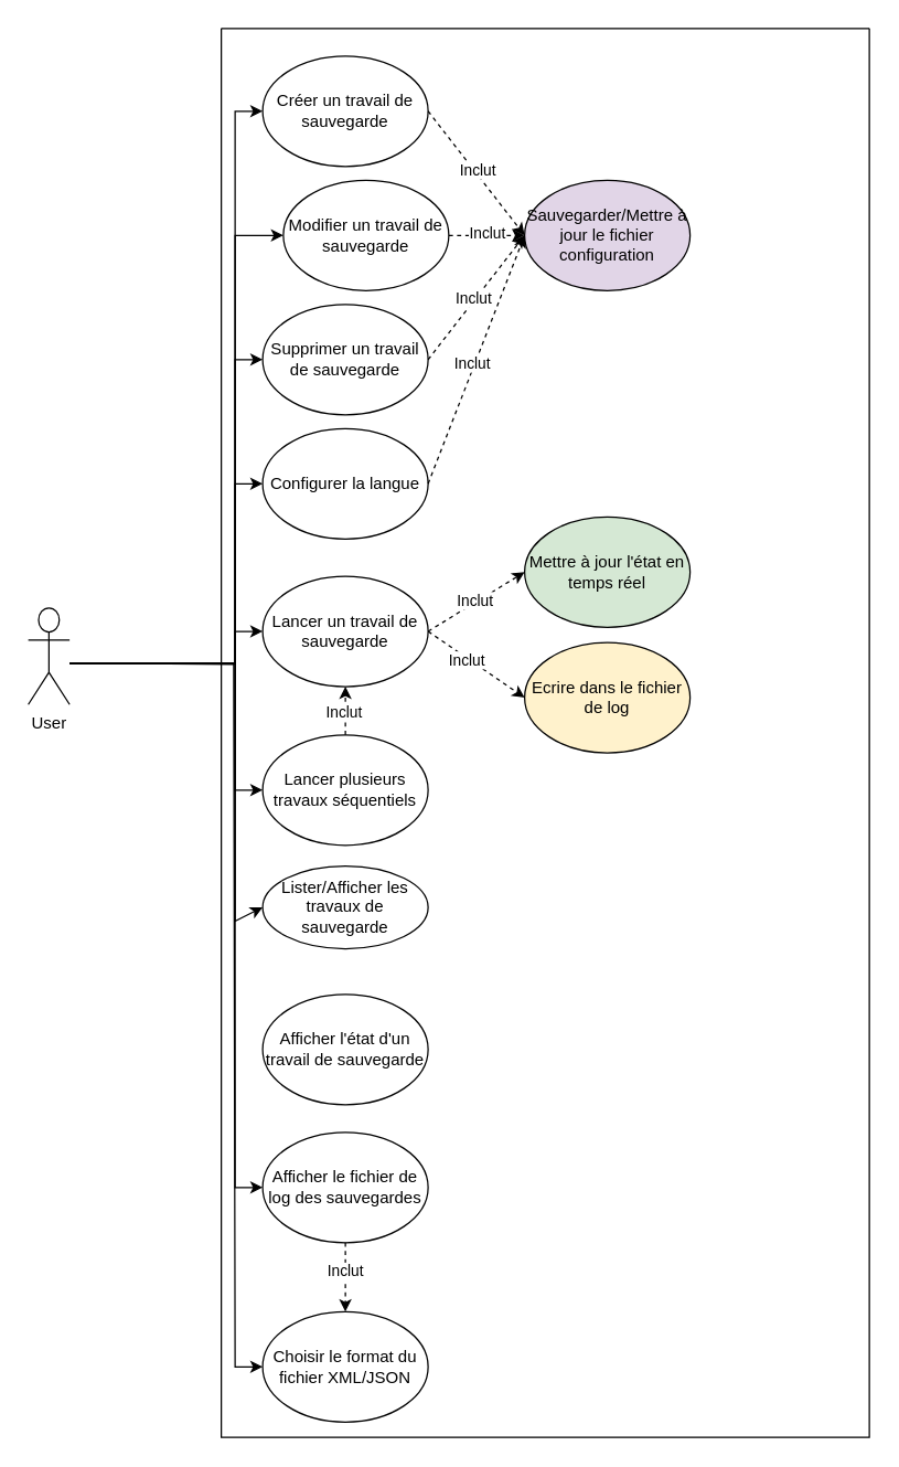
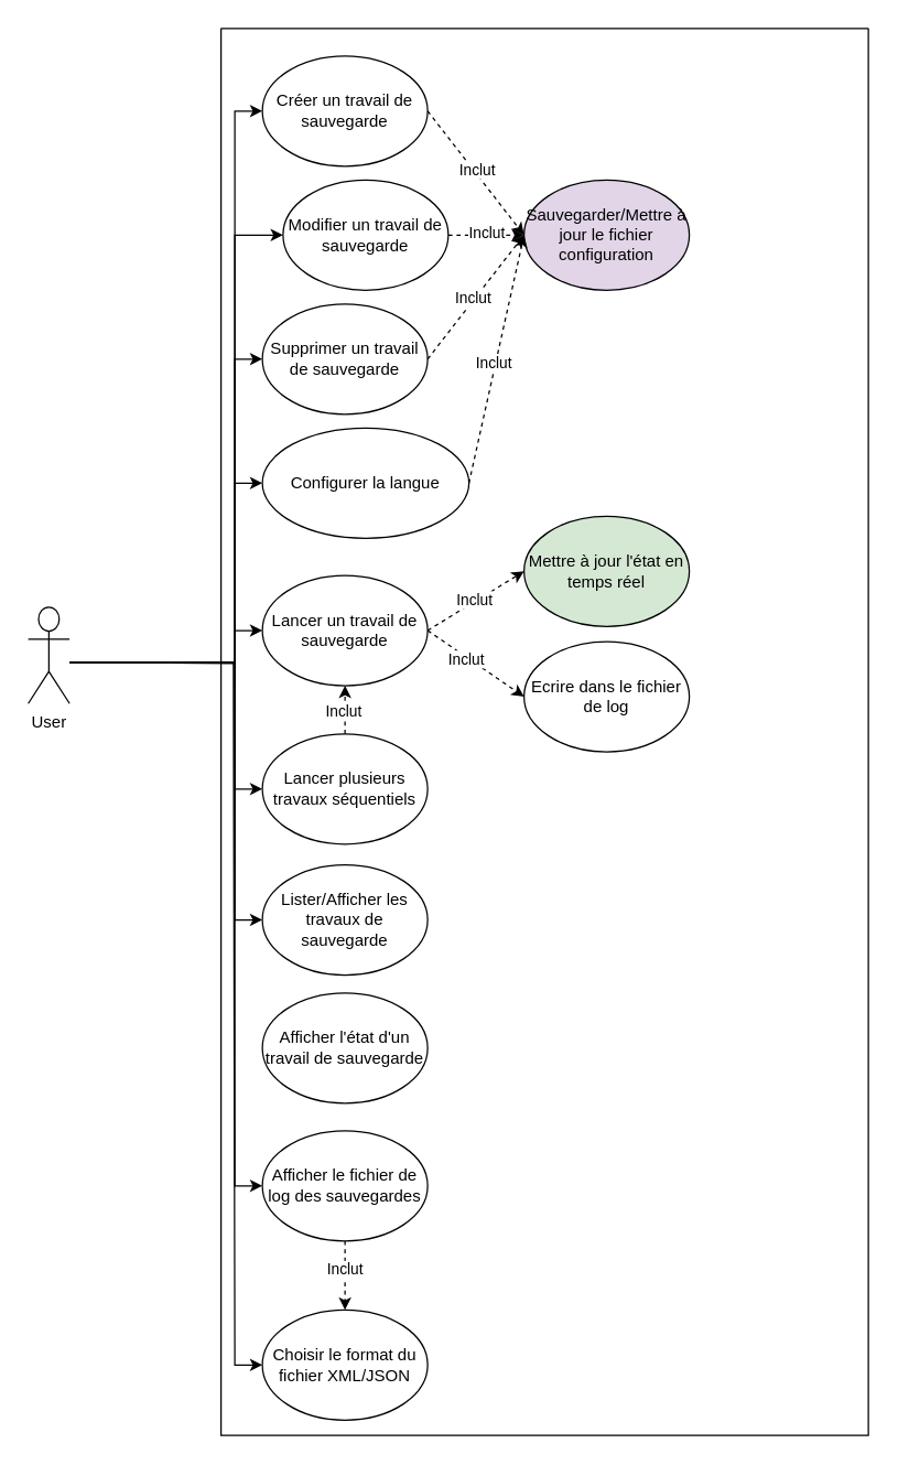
  <mxCell id="0" />
  <mxCell id="1" parent="0" />
  <mxCell id="2" value="" style="swimlane;startSize=0;" vertex="1" parent="1"><mxGeometry x="160" y="20" width="470" height="1021" as="geometry" /></mxCell>
  <mxCell id="3" value="Créer un travail de sauvegarde" style="ellipse;whiteSpace=wrap;html=1;" vertex="1" parent="2"><mxGeometry x="30" y="20" width="120" height="80" as="geometry" /></mxCell>
  <mxCell id="4" value="Modifier un travail de sauvegarde" style="ellipse;whiteSpace=wrap;html=1;" vertex="1" parent="2"><mxGeometry x="45" y="110" width="120" height="80" as="geometry" /></mxCell>
  <mxCell id="5" value="Supprimer un travail de sauvegarde" style="ellipse;whiteSpace=wrap;html=1;" vertex="1" parent="2"><mxGeometry x="30" y="200" width="120" height="80" as="geometry" /></mxCell>
  <mxCell id="6" value="Lancer un travail de sauvegarde" style="ellipse;whiteSpace=wrap;html=1;" vertex="1" parent="2"><mxGeometry x="30" y="397" width="120" height="80" as="geometry" /></mxCell>
- <mxCell id="7" value="Lister/Afficher les travaux de sauvegarde" style="ellipse;whiteSpace=wrap;html=1;" vertex="1" parent="2"><mxGeometry x="30" y="607" width="120" height="60" as="geometry" /></mxCell>
+ <mxCell id="7" value="Lister/Afficher les travaux de sauvegarde" style="ellipse;whiteSpace=wrap;html=1;" vertex="1" parent="2"><mxGeometry x="30" y="607" width="120" height="80" as="geometry" /></mxCell>
  <mxCell id="8" value="Lancer plusieurs travaux séquentiels" style="ellipse;whiteSpace=wrap;html=1;" vertex="1" parent="2"><mxGeometry x="30" y="512" width="120" height="80" as="geometry" /></mxCell>
  <mxCell id="9" value="Mettre à jour l'état en temps réel" style="ellipse;whiteSpace=wrap;html=1;fillColor=#d5e8d4;" vertex="1" parent="2"><mxGeometry x="220" y="354" width="120" height="80" as="geometry" /></mxCell>
- <mxCell id="10" value="Ecrire dans le fichier de log" style="ellipse;whiteSpace=wrap;html=1;fillColor=#fff2cc;" vertex="1" parent="2"><mxGeometry x="220" y="445" width="120" height="80" as="geometry" /></mxCell>
+ <mxCell id="10" value="Ecrire dans le fichier de log" style="ellipse;whiteSpace=wrap;html=1;" vertex="1" parent="2"><mxGeometry x="220" y="445" width="120" height="80" as="geometry" /></mxCell>
  <mxCell id="11" value="" style="endArrow=classic;html=1;rounded=0;dashed=1;entryX=0;entryY=0.5;entryDx=0;entryDy=0;exitX=1;exitY=0.5;exitDx=0;exitDy=0;" edge="1" parent="2" source="6" target="10"><mxGeometry width="50" height="50" relative="1" as="geometry"><mxPoint x="70" y="547" as="sourcePoint" /><mxPoint x="120" y="497" as="targetPoint" /></mxGeometry></mxCell>
  <mxCell id="12" value="Inclut" style="edgeLabel;html=1;align=center;verticalAlign=middle;resizable=0;points=[];" connectable="0" vertex="1" parent="11"><mxGeometry x="-0.197" y="-1" relative="1" as="geometry"><mxPoint as="offset" /></mxGeometry></mxCell>
  <mxCell id="13" value="" style="endArrow=classic;html=1;rounded=0;dashed=1;entryX=0;entryY=0.5;entryDx=0;entryDy=0;exitX=1;exitY=0.5;exitDx=0;exitDy=0;" edge="1" parent="2" source="6" target="9"><mxGeometry width="50" height="50" relative="1" as="geometry"><mxPoint x="142" y="475" as="sourcePoint" /><mxPoint x="220" y="397" as="targetPoint" /></mxGeometry></mxCell>
  <mxCell id="14" value="Inclut" style="edgeLabel;html=1;align=center;verticalAlign=middle;resizable=0;points=[];" connectable="0" vertex="1" parent="13"><mxGeometry x="-0.036" y="2" relative="1" as="geometry"><mxPoint as="offset" /></mxGeometry></mxCell>
  <mxCell id="15" value="" style="endArrow=classic;html=1;rounded=0;dashed=1;entryX=0.5;entryY=1;entryDx=0;entryDy=0;exitX=0.5;exitY=0;exitDx=0;exitDy=0;" edge="1" parent="2" source="8" target="6"><mxGeometry width="50" height="50" relative="1" as="geometry"><mxPoint x="160" y="447" as="sourcePoint" /><mxPoint x="230" y="407" as="targetPoint" /></mxGeometry></mxCell>
  <mxCell id="16" value="Inclut" style="edgeLabel;html=1;align=center;verticalAlign=middle;resizable=0;points=[];" connectable="0" vertex="1" parent="15"><mxGeometry x="-0.036" y="2" relative="1" as="geometry"><mxPoint as="offset" /></mxGeometry></mxCell>
  <mxCell id="17" value="Sauvegarder/Mettre à jour le fichier configuration" style="ellipse;whiteSpace=wrap;html=1;fillColor=#e1d5e7;" vertex="1" parent="2"><mxGeometry x="220" y="110" width="120" height="80" as="geometry" /></mxCell>
  <mxCell id="18" value="" style="endArrow=classic;html=1;rounded=0;dashed=1;entryX=0;entryY=0.5;entryDx=0;entryDy=0;exitX=1;exitY=0.5;exitDx=0;exitDy=0;" edge="1" parent="2" source="4" target="17"><mxGeometry width="50" height="50" relative="1" as="geometry"><mxPoint x="160" y="340" as="sourcePoint" /><mxPoint x="230" y="300" as="targetPoint" /></mxGeometry></mxCell>
  <mxCell id="19" value="Inclut" style="edgeLabel;html=1;align=center;verticalAlign=middle;resizable=0;points=[];" connectable="0" vertex="1" parent="18"><mxGeometry x="-0.036" y="2" relative="1" as="geometry"><mxPoint as="offset" /></mxGeometry></mxCell>
  <mxCell id="20" value="" style="endArrow=classic;html=1;rounded=0;dashed=1;entryX=0;entryY=0.5;entryDx=0;entryDy=0;exitX=1;exitY=0.5;exitDx=0;exitDy=0;" edge="1" parent="2" source="3" target="17"><mxGeometry width="50" height="50" relative="1" as="geometry"><mxPoint x="160" y="160" as="sourcePoint" /><mxPoint x="230" y="160" as="targetPoint" /></mxGeometry></mxCell>
  <mxCell id="21" value="Inclut" style="edgeLabel;html=1;align=center;verticalAlign=middle;resizable=0;points=[];" connectable="0" vertex="1" parent="20"><mxGeometry x="-0.036" y="2" relative="1" as="geometry"><mxPoint as="offset" /></mxGeometry></mxCell>
  <mxCell id="22" value="" style="endArrow=classic;html=1;rounded=0;dashed=1;entryX=0;entryY=0.5;entryDx=0;entryDy=0;exitX=1;exitY=0.5;exitDx=0;exitDy=0;" edge="1" parent="2" source="5" target="17"><mxGeometry width="50" height="50" relative="1" as="geometry"><mxPoint x="160" y="70" as="sourcePoint" /><mxPoint x="230" y="160" as="targetPoint" /></mxGeometry></mxCell>
  <mxCell id="23" value="Inclut" style="edgeLabel;html=1;align=center;verticalAlign=middle;resizable=0;points=[];" connectable="0" vertex="1" parent="22"><mxGeometry x="-0.036" y="2" relative="1" as="geometry"><mxPoint as="offset" /></mxGeometry></mxCell>
- <mxCell id="24" value="Configurer la langue" style="ellipse;whiteSpace=wrap;html=1;" vertex="1" parent="2"><mxGeometry x="30" y="290" width="120" height="80" as="geometry" /></mxCell>
+ <mxCell id="24" value="Configurer la langue" style="ellipse;whiteSpace=wrap;html=1;" vertex="1" parent="2"><mxGeometry x="30" y="290" width="150" height="80" as="geometry" /></mxCell>
  <mxCell id="25" value="" style="endArrow=classic;html=1;rounded=0;dashed=1;entryX=0;entryY=0.5;entryDx=0;entryDy=0;exitX=1;exitY=0.5;exitDx=0;exitDy=0;" edge="1" parent="2" source="24" target="17"><mxGeometry width="50" height="50" relative="1" as="geometry"><mxPoint x="160" y="250" as="sourcePoint" /><mxPoint x="230" y="160" as="targetPoint" /></mxGeometry></mxCell>
  <mxCell id="26" value="Inclut" style="edgeLabel;html=1;align=center;verticalAlign=middle;resizable=0;points=[];" connectable="0" vertex="1" parent="25"><mxGeometry x="-0.036" y="2" relative="1" as="geometry"><mxPoint as="offset" /></mxGeometry></mxCell>
  <mxCell id="27" value="Choisir le format du fichier XML/JSON" style="ellipse;whiteSpace=wrap;html=1;" vertex="1" parent="2"><mxGeometry x="30" y="930" width="120" height="80" as="geometry" /></mxCell>
  <mxCell id="28" value="User" style="shape=umlActor;verticalLabelPosition=bottom;verticalAlign=top;html=1;outlineConnect=0;" vertex="1" parent="1"><mxGeometry x="20" y="440" width="30" height="70" as="geometry" /></mxCell>
  <mxCell id="29" value="Afficher l'état d'un travail de sauvegarde" style="ellipse;whiteSpace=wrap;html=1;" vertex="1" parent="1"><mxGeometry x="190" y="720" width="120" height="80" as="geometry" /></mxCell>
  <mxCell id="30" value="Afficher le fichier de log des sauvegardes" style="ellipse;whiteSpace=wrap;html=1;" vertex="1" parent="1"><mxGeometry x="190" y="820" width="120" height="80" as="geometry" /></mxCell>
  <mxCell id="31" value="" style="endArrow=classic;html=1;rounded=0;entryX=0;entryY=0.5;entryDx=0;entryDy=0;" edge="1" parent="1" target="6"><mxGeometry width="50" height="50" relative="1" as="geometry"><mxPoint x="50" y="480" as="sourcePoint" /><mxPoint x="190" y="462" as="targetPoint" /><Array as="points"><mxPoint x="170" y="480" /><mxPoint x="170" y="457" /></Array></mxGeometry></mxCell>
  <mxCell id="32" value="" style="endArrow=classic;html=1;rounded=0;entryX=0;entryY=0.5;entryDx=0;entryDy=0;" edge="1" parent="1" target="8"><mxGeometry width="50" height="50" relative="1" as="geometry"><mxPoint x="50" y="480" as="sourcePoint" /><mxPoint x="210" y="510" as="targetPoint" /><Array as="points"><mxPoint x="170" y="480" /><mxPoint x="170" y="572" /></Array></mxGeometry></mxCell>
  <mxCell id="33" value="" style="endArrow=classic;html=1;rounded=0;entryX=0;entryY=0.5;entryDx=0;entryDy=0;" edge="1" parent="1" target="7"><mxGeometry width="50" height="50" relative="1" as="geometry"><mxPoint x="50" y="480" as="sourcePoint" /><mxPoint x="210" y="440" as="targetPoint" /><Array as="points"><mxPoint x="170" y="480" /><mxPoint x="170" y="667" /></Array></mxGeometry></mxCell>
  <mxCell id="34" value="" style="endArrow=classic;html=1;rounded=0;entryX=0;entryY=0.5;entryDx=0;entryDy=0;" edge="1" parent="1" target="30"><mxGeometry width="50" height="50" relative="1" as="geometry"><mxPoint x="50" y="480" as="sourcePoint" /><mxPoint x="210" y="700" as="targetPoint" /><Array as="points"><mxPoint x="170" y="480" /><mxPoint x="170" y="860" /></Array></mxGeometry></mxCell>
  <mxCell id="35" value="" style="endArrow=classic;html=1;rounded=0;entryX=0;entryY=0.5;entryDx=0;entryDy=0;" edge="1" parent="1" target="24"><mxGeometry width="50" height="50" relative="1" as="geometry"><mxPoint x="50" y="480" as="sourcePoint" /><mxPoint x="210" y="360" as="targetPoint" /><Array as="points"><mxPoint x="170" y="480" /><mxPoint x="170" y="350" /></Array></mxGeometry></mxCell>
  <mxCell id="36" value="" style="endArrow=classic;html=1;rounded=0;entryX=0;entryY=0.5;entryDx=0;entryDy=0;" edge="1" parent="1" target="5"><mxGeometry width="50" height="50" relative="1" as="geometry"><mxPoint x="50" y="480" as="sourcePoint" /><mxPoint x="210" y="450" as="targetPoint" /><Array as="points"><mxPoint x="170" y="480" /><mxPoint x="170" y="260" /></Array></mxGeometry></mxCell>
  <mxCell id="37" value="" style="endArrow=classic;html=1;rounded=0;entryX=0;entryY=0.5;entryDx=0;entryDy=0;" edge="1" parent="1" target="4"><mxGeometry width="50" height="50" relative="1" as="geometry"><mxPoint x="50" y="480" as="sourcePoint" /><mxPoint x="210" y="280" as="targetPoint" /><Array as="points"><mxPoint x="170" y="480" /><mxPoint x="170" y="170" /></Array></mxGeometry></mxCell>
  <mxCell id="38" value="" style="endArrow=classic;html=1;rounded=0;entryX=0;entryY=0.5;entryDx=0;entryDy=0;" edge="1" parent="1" target="3"><mxGeometry width="50" height="50" relative="1" as="geometry"><mxPoint x="50" y="480" as="sourcePoint" /><mxPoint x="210" y="280" as="targetPoint" /><Array as="points"><mxPoint x="170" y="480" /><mxPoint x="170" y="80" /></Array></mxGeometry></mxCell>
  <mxCell id="39" value="" style="endArrow=classic;html=1;rounded=0;dashed=1;entryX=0.5;entryY=0;entryDx=0;entryDy=0;exitX=0.5;exitY=1;exitDx=0;exitDy=0;" edge="1" parent="1" source="30" target="27"><mxGeometry width="50" height="50" relative="1" as="geometry"><mxPoint x="320" y="467" as="sourcePoint" /><mxPoint x="390" y="515" as="targetPoint" /></mxGeometry></mxCell>
  <mxCell id="40" value="Inclut" style="edgeLabel;html=1;align=center;verticalAlign=middle;resizable=0;points=[];" connectable="0" vertex="1" parent="39"><mxGeometry x="-0.197" y="-1" relative="1" as="geometry"><mxPoint as="offset" /></mxGeometry></mxCell>
  <mxCell id="41" value="" style="endArrow=classic;html=1;rounded=0;entryX=0;entryY=0.5;entryDx=0;entryDy=0;" edge="1" parent="1" target="27"><mxGeometry width="50" height="50" relative="1" as="geometry"><mxPoint x="51" y="480" as="sourcePoint" /><mxPoint x="200" y="870" as="targetPoint" /><Array as="points"><mxPoint x="169" y="481" /><mxPoint x="170" y="990" /></Array></mxGeometry></mxCell>
